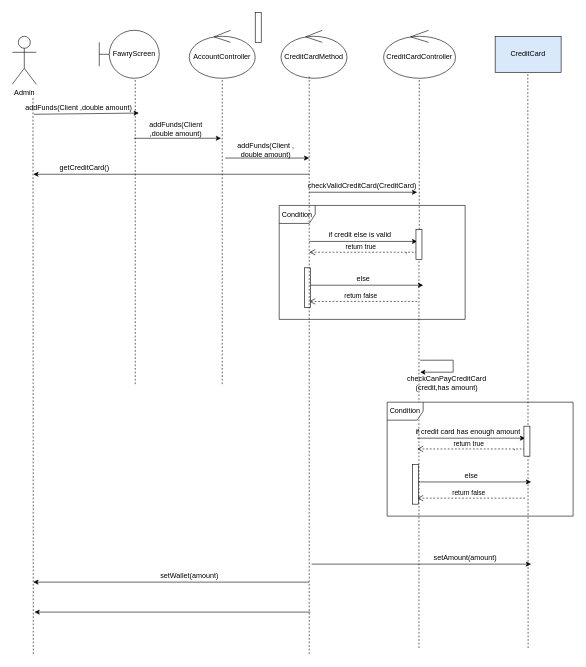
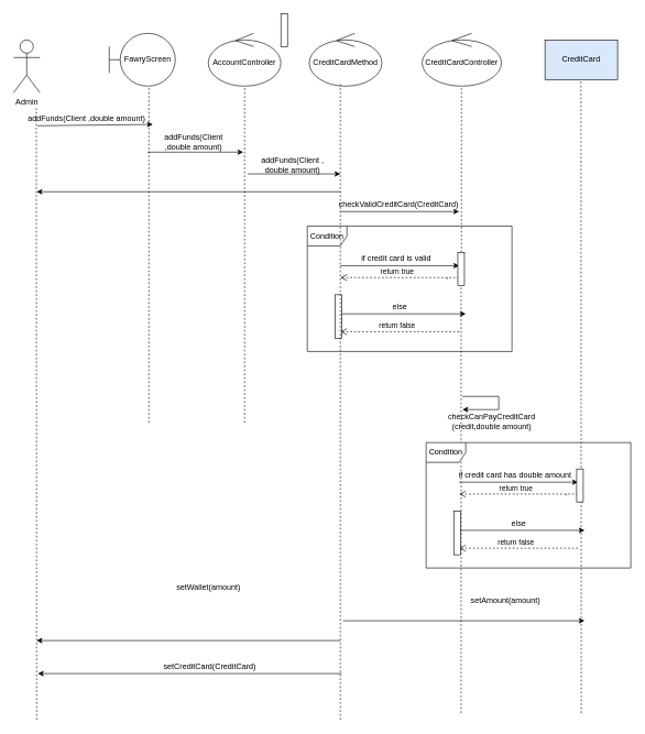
  <mxCell id="0" />
  <mxCell id="1" parent="0" />
  <mxCell id="2" value="Admin&lt;br&gt;" style="shape=umlActor;verticalLabelPosition=bottom;verticalAlign=top;html=1;outlineConnect=0;" vertex="1" parent="1"><mxGeometry x="20" y="60" width="40" height="80" as="geometry" /></mxCell>
  <mxCell id="3" value="" style="endArrow=none;dashed=1;html=1;rounded=0;entryX=0.5;entryY=1;entryDx=0;entryDy=0;" edge="1" parent="1"><mxGeometry width="50" height="50" relative="1" as="geometry"><mxPoint x="370" y="640" as="sourcePoint" /><mxPoint x="370" y="130" as="targetPoint" /></mxGeometry></mxCell>
  <mxCell id="4" value="" style="html=1;points=[];perimeter=orthogonalPerimeter;" vertex="1" parent="1"><mxGeometry x="425" y="20" width="10" height="50" as="geometry" /></mxCell>
  <mxCell id="5" value="" style="endArrow=classic;html=1;rounded=0;entryX=1;entryY=1;entryDx=0;entryDy=0;exitX=0.125;exitY=1.118;exitDx=0;exitDy=0;exitPerimeter=0;" edge="1" parent="1" source="6" target="6"><mxGeometry width="50" height="50" relative="1" as="geometry"><mxPoint x="65" y="220" as="sourcePoint" /><mxPoint x="365" y="220" as="targetPoint" /></mxGeometry></mxCell>
  <mxCell id="6" value="addFunds(Client ,double amount)" style="text;html=1;strokeColor=none;fillColor=none;align=center;verticalAlign=middle;whiteSpace=wrap;rounded=0;" vertex="1" parent="1"><mxGeometry x="31" y="171" width="200" height="17" as="geometry" /></mxCell>
  <mxCell id="7" value="" style="endArrow=classic;html=1;rounded=0;entryX=0.875;entryY=1.176;entryDx=0;entryDy=0;entryPerimeter=0;exitX=1.3;exitY=0.217;exitDx=0;exitDy=0;exitPerimeter=0;" edge="1" parent="1"><mxGeometry width="50" height="50" relative="1" as="geometry"><mxPoint x="223" y="230.04" as="sourcePoint" /><mxPoint x="368" y="229.992" as="targetPoint" /></mxGeometry></mxCell>
  <mxCell id="8" value="addFunds(Client &lt;br&gt;,double amount)" style="text;html=1;strokeColor=none;fillColor=none;align=center;verticalAlign=middle;whiteSpace=wrap;rounded=0;" vertex="1" parent="1"><mxGeometry x="193" y="205" width="200" height="17" as="geometry" /></mxCell>
  <mxCell id="9" value="" style="endArrow=classic;html=1;rounded=0;" edge="1" parent="1"><mxGeometry width="50" height="50" relative="1" as="geometry"><mxPoint x="375" y="263" as="sourcePoint" /><mxPoint x="515" y="263" as="targetPoint" /></mxGeometry></mxCell>
  <mxCell id="10" value="addFunds(Client ,&lt;br&gt;double amount)" style="text;html=1;strokeColor=none;fillColor=none;align=center;verticalAlign=middle;whiteSpace=wrap;rounded=0;" vertex="1" parent="1"><mxGeometry x="343" y="240" width="200" height="17" as="geometry" /></mxCell>
  <mxCell id="11" value="Condition" style="shape=umlFrame;whiteSpace=wrap;html=1;" vertex="1" parent="1"><mxGeometry x="465" y="342" width="310" height="190" as="geometry" /></mxCell>
  <mxCell id="12" value="" style="endArrow=classic;html=1;rounded=0;" edge="1" parent="1"><mxGeometry width="50" height="50" relative="1" as="geometry"><mxPoint x="515" y="402" as="sourcePoint" /><mxPoint x="695" y="402" as="targetPoint" /></mxGeometry></mxCell>
- <mxCell id="13" value="if credit else is valid" style="text;html=1;strokeColor=none;fillColor=none;align=center;verticalAlign=middle;whiteSpace=wrap;rounded=0;" vertex="1" parent="1"><mxGeometry x="500" y="382" width="200" height="17" as="geometry" /></mxCell>
+ <mxCell id="13" value="if credit card is valid" style="text;html=1;strokeColor=none;fillColor=none;align=center;verticalAlign=middle;whiteSpace=wrap;rounded=0;" vertex="1" parent="1"><mxGeometry x="500" y="382" width="200" height="17" as="geometry" /></mxCell>
  <mxCell id="14" value="return true" style="html=1;verticalAlign=bottom;endArrow=open;dashed=1;endSize=8;rounded=0;startArrow=none;" edge="1" parent="1"><mxGeometry x="0.048" relative="1" as="geometry"><mxPoint x="695" y="420" as="sourcePoint" /><mxPoint x="515" y="420" as="targetPoint" /><mxPoint as="offset" /></mxGeometry></mxCell>
  <mxCell id="15" value="" style="endArrow=classic;html=1;rounded=0;" edge="1" parent="1"><mxGeometry width="50" height="50" relative="1" as="geometry"><mxPoint x="515" y="475" as="sourcePoint" /><mxPoint x="705" y="475" as="targetPoint" /></mxGeometry></mxCell>
  <mxCell id="16" value="else" style="text;html=1;strokeColor=none;fillColor=none;align=center;verticalAlign=middle;whiteSpace=wrap;rounded=0;" vertex="1" parent="1"><mxGeometry x="543" y="456" width="125" height="17" as="geometry" /></mxCell>
  <mxCell id="17" value="return false" style="html=1;verticalAlign=bottom;endArrow=open;dashed=1;endSize=8;rounded=0;" edge="1" parent="1"><mxGeometry x="0.048" relative="1" as="geometry"><mxPoint x="695" y="502" as="sourcePoint" /><mxPoint x="515" y="502" as="targetPoint" /><mxPoint as="offset" /></mxGeometry></mxCell>
  <mxCell id="18" value="" style="html=1;verticalAlign=bottom;endArrow=none;dashed=1;endSize=8;rounded=0;" edge="1" parent="1"><mxGeometry x="0.048" relative="1" as="geometry"><mxPoint x="677" y="420" as="sourcePoint" /><mxPoint x="677" y="422.25" as="targetPoint" /><mxPoint as="offset" /></mxGeometry></mxCell>
  <mxCell id="19" value="" style="html=1;points=[];perimeter=orthogonalPerimeter;" vertex="1" parent="1"><mxGeometry x="507" y="446" width="10" height="66" as="geometry" /></mxCell>
  <mxCell id="20" value="FawryScreen" style="shape=umlBoundary;whiteSpace=wrap;html=1;" vertex="1" parent="1"><mxGeometry x="165" y="50" width="100" height="80" as="geometry" /></mxCell>
  <mxCell id="21" value="AccountController" style="ellipse;shape=umlControl;whiteSpace=wrap;html=1;" vertex="1" parent="1"><mxGeometry x="315" y="50" width="110" height="80" as="geometry" /></mxCell>
  <mxCell id="22" value="CreditCardMethod" style="ellipse;shape=umlControl;whiteSpace=wrap;html=1;" vertex="1" parent="1"><mxGeometry x="468" y="50" width="110" height="80" as="geometry" /></mxCell>
  <mxCell id="23" value="" style="endArrow=none;dashed=1;html=1;rounded=0;entryX=0.5;entryY=1;entryDx=0;entryDy=0;" edge="1" parent="1"><mxGeometry width="50" height="50" relative="1" as="geometry"><mxPoint x="225" y="640" as="sourcePoint" /><mxPoint x="225" y="130" as="targetPoint" /></mxGeometry></mxCell>
  <mxCell id="24" value="" style="endArrow=none;dashed=1;html=1;rounded=0;entryX=0.5;entryY=1;entryDx=0;entryDy=0;" edge="1" parent="1"><mxGeometry width="50" height="50" relative="1" as="geometry"><mxPoint x="55" y="1090" as="sourcePoint" /><mxPoint x="54.5" y="163" as="targetPoint" /></mxGeometry></mxCell>
  <mxCell id="25" value="CreditCardController" style="ellipse;shape=umlControl;whiteSpace=wrap;html=1;" vertex="1" parent="1"><mxGeometry x="639" y="50" width="120" height="80" as="geometry" /></mxCell>
  <mxCell id="26" value="CreditCard" style="rounded=0;whiteSpace=wrap;html=1;fillColor=#dae8fc;" vertex="1" parent="1"><mxGeometry x="825" y="60" width="110" height="60" as="geometry" /></mxCell>
  <mxCell id="27" value="" style="endArrow=none;dashed=1;html=1;rounded=0;entryX=0.5;entryY=1;entryDx=0;entryDy=0;" edge="1" parent="1"><mxGeometry width="50" height="50" relative="1" as="geometry"><mxPoint x="515" y="1090" as="sourcePoint" /><mxPoint x="515" y="126" as="targetPoint" /></mxGeometry></mxCell>
  <mxCell id="28" value="" style="endArrow=none;dashed=1;html=1;rounded=0;entryX=0.5;entryY=1;entryDx=0;entryDy=0;" edge="1" parent="1"><mxGeometry width="50" height="50" relative="1" as="geometry"><mxPoint x="880" y="1080" as="sourcePoint" /><mxPoint x="879.5" y="120" as="targetPoint" /></mxGeometry></mxCell>
  <mxCell id="29" value="" style="endArrow=none;dashed=1;html=1;rounded=0;entryX=0.5;entryY=1;entryDx=0;entryDy=0;startArrow=none;" edge="1" parent="1" source="34"><mxGeometry width="50" height="50" relative="1" as="geometry"><mxPoint x="698.5" y="640" as="sourcePoint" /><mxPoint x="698.5" y="130" as="targetPoint" /></mxGeometry></mxCell>
  <mxCell id="30" value="" style="endArrow=classic;html=1;rounded=0;" edge="1" parent="1"><mxGeometry width="50" height="50" relative="1" as="geometry"><mxPoint x="515" y="290" as="sourcePoint" /><mxPoint x="55" y="290" as="targetPoint" /></mxGeometry></mxCell>
- <mxCell id="31" value="getCreditCard()" style="text;html=1;align=center;verticalAlign=middle;resizable=0;points=[];autosize=1;strokeColor=none;fillColor=none;" vertex="1" parent="1"><mxGeometry x="90" y="270" width="100" height="20" as="geometry" /></mxCell>
  <mxCell id="32" value="" style="endArrow=classic;html=1;rounded=0;" edge="1" parent="1"><mxGeometry width="50" height="50" relative="1" as="geometry"><mxPoint x="515" y="320" as="sourcePoint" /><mxPoint x="695" y="320" as="targetPoint" /></mxGeometry></mxCell>
  <mxCell id="33" value="checkValidCreditCard(CreditCard)" style="text;html=1;align=center;verticalAlign=middle;resizable=0;points=[];autosize=1;strokeColor=none;fillColor=none;" vertex="1" parent="1"><mxGeometry x="503" y="300" width="200" height="20" as="geometry" /></mxCell>
  <mxCell id="34" value="" style="html=1;points=[];perimeter=orthogonalPerimeter;" vertex="1" parent="1"><mxGeometry x="693" y="382" width="10" height="50" as="geometry" /></mxCell>
  <mxCell id="35" value="" style="endArrow=none;dashed=1;html=1;rounded=0;entryX=0.5;entryY=1;entryDx=0;entryDy=0;" edge="1" parent="1" target="34"><mxGeometry width="50" height="50" relative="1" as="geometry"><mxPoint x="698" y="1080" as="sourcePoint" /><mxPoint x="698.5" y="130" as="targetPoint" /></mxGeometry></mxCell>
  <mxCell id="36" value="" style="endArrow=classic;html=1;rounded=0;exitX=1.3;exitY=0.217;exitDx=0;exitDy=0;exitPerimeter=0;" edge="1" parent="1"><mxGeometry width="50" height="50" relative="1" as="geometry"><mxPoint x="700" y="600.05" as="sourcePoint" /><mxPoint x="700" y="620" as="targetPoint" /><Array as="points"><mxPoint x="755" y="600" /><mxPoint x="755" y="620" /></Array></mxGeometry></mxCell>
- <mxCell id="37" value="checkCanPayCreditCard&lt;br&gt;(credit,has amount)" style="text;html=1;align=center;verticalAlign=middle;resizable=0;points=[];autosize=1;strokeColor=none;fillColor=none;" vertex="1" parent="1"><mxGeometry x="669" y="624" width="150" height="30" as="geometry" /></mxCell>
+ <mxCell id="37" value="checkCanPayCreditCard&lt;br&gt;(credit,double amount)" style="text;html=1;align=center;verticalAlign=middle;resizable=0;points=[];autosize=1;strokeColor=none;fillColor=none;" vertex="1" parent="1"><mxGeometry x="669" y="624" width="150" height="30" as="geometry" /></mxCell>
  <mxCell id="38" value="Condition" style="shape=umlFrame;whiteSpace=wrap;html=1;" vertex="1" parent="1"><mxGeometry x="645" y="670" width="310" height="190" as="geometry" /></mxCell>
  <mxCell id="39" value="" style="endArrow=classic;html=1;rounded=0;" edge="1" parent="1"><mxGeometry width="50" height="50" relative="1" as="geometry"><mxPoint x="695" y="730" as="sourcePoint" /><mxPoint x="875" y="730" as="targetPoint" /></mxGeometry></mxCell>
- <mxCell id="40" value="if credit card has enough amount" style="text;html=1;strokeColor=none;fillColor=none;align=center;verticalAlign=middle;whiteSpace=wrap;rounded=0;" vertex="1" parent="1"><mxGeometry x="680" y="710" width="200" height="17" as="geometry" /></mxCell>
+ <mxCell id="40" value="if credit card has double amount" style="text;html=1;strokeColor=none;fillColor=none;align=center;verticalAlign=middle;whiteSpace=wrap;rounded=0;" vertex="1" parent="1"><mxGeometry x="680" y="710" width="200" height="17" as="geometry" /></mxCell>
  <mxCell id="41" value="return true" style="html=1;verticalAlign=bottom;endArrow=open;dashed=1;endSize=8;rounded=0;startArrow=none;" edge="1" parent="1"><mxGeometry x="0.048" relative="1" as="geometry"><mxPoint x="875" y="748" as="sourcePoint" /><mxPoint x="695" y="748" as="targetPoint" /><mxPoint as="offset" /></mxGeometry></mxCell>
  <mxCell id="42" value="" style="endArrow=classic;html=1;rounded=0;" edge="1" parent="1"><mxGeometry width="50" height="50" relative="1" as="geometry"><mxPoint x="695" y="803" as="sourcePoint" /><mxPoint x="885" y="803" as="targetPoint" /></mxGeometry></mxCell>
  <mxCell id="43" value="else" style="text;html=1;strokeColor=none;fillColor=none;align=center;verticalAlign=middle;whiteSpace=wrap;rounded=0;" vertex="1" parent="1"><mxGeometry x="723" y="784" width="125" height="17" as="geometry" /></mxCell>
  <mxCell id="44" value="return false" style="html=1;verticalAlign=bottom;endArrow=open;dashed=1;endSize=8;rounded=0;" edge="1" parent="1"><mxGeometry x="0.048" relative="1" as="geometry"><mxPoint x="875" y="830" as="sourcePoint" /><mxPoint x="695" y="830" as="targetPoint" /><mxPoint as="offset" /></mxGeometry></mxCell>
  <mxCell id="45" value="" style="html=1;verticalAlign=bottom;endArrow=none;dashed=1;endSize=8;rounded=0;" edge="1" parent="1"><mxGeometry x="0.048" relative="1" as="geometry"><mxPoint x="857" y="748" as="sourcePoint" /><mxPoint x="857" y="750.25" as="targetPoint" /><mxPoint as="offset" /></mxGeometry></mxCell>
  <mxCell id="46" value="" style="html=1;points=[];perimeter=orthogonalPerimeter;" vertex="1" parent="1"><mxGeometry x="687" y="774" width="10" height="66" as="geometry" /></mxCell>
  <mxCell id="47" value="" style="html=1;points=[];perimeter=orthogonalPerimeter;" vertex="1" parent="1"><mxGeometry x="873" y="710" width="10" height="50" as="geometry" /></mxCell>
  <mxCell id="48" value="" style="endArrow=classic;html=1;rounded=0;" edge="1" parent="1"><mxGeometry width="50" height="50" relative="1" as="geometry"><mxPoint x="519" y="940" as="sourcePoint" /><mxPoint x="885" y="940" as="targetPoint" /></mxGeometry></mxCell>
- <mxCell id="49" value="setAmount(amount)" style="text;html=1;align=center;verticalAlign=middle;resizable=0;points=[];autosize=1;strokeColor=none;fillColor=none;" vertex="1" parent="1"><mxGeometry x="715" y="920" width="120" height="20" as="geometry" /></mxCell>
+ <mxCell id="49" value="setAmount(amount)" style="text;html=1;align=center;verticalAlign=middle;resizable=0;points=[];autosize=1;strokeColor=none;fillColor=none;" vertex="1" parent="1"><mxGeometry x="705" y="900" width="120" height="20" as="geometry" /></mxCell>
  <mxCell id="50" value="" style="endArrow=classic;html=1;rounded=0;" edge="1" parent="1"><mxGeometry width="50" height="50" relative="1" as="geometry"><mxPoint x="515" y="970" as="sourcePoint" /><mxPoint x="55" y="970" as="targetPoint" /></mxGeometry></mxCell>
- <mxCell id="51" value="setWallet(amount)" style="text;html=1;align=center;verticalAlign=middle;resizable=0;points=[];autosize=1;strokeColor=none;fillColor=none;" vertex="1" parent="1"><mxGeometry x="260" y="950" width="110" height="20" as="geometry" /></mxCell>
+ <mxCell id="51" value="setWallet(amount)" style="text;html=1;align=center;verticalAlign=middle;resizable=0;points=[];autosize=1;strokeColor=none;fillColor=none;" vertex="1" parent="1"><mxGeometry x="260" y="880" width="110" height="20" as="geometry" /></mxCell>
  <mxCell id="52" value="" style="endArrow=classic;html=1;rounded=0;" edge="1" parent="1"><mxGeometry width="50" height="50" relative="1" as="geometry"><mxPoint x="517" y="1020" as="sourcePoint" /><mxPoint x="57" y="1020" as="targetPoint" /></mxGeometry></mxCell>
+ <mxCell id="53" value="setCreditCard(CreditCard)" style="text;html=1;align=center;verticalAlign=middle;resizable=0;points=[];autosize=1;strokeColor=none;fillColor=none;" vertex="1" parent="1"><mxGeometry x="237" y="1000" width="160" height="20" as="geometry" /></mxCell>
